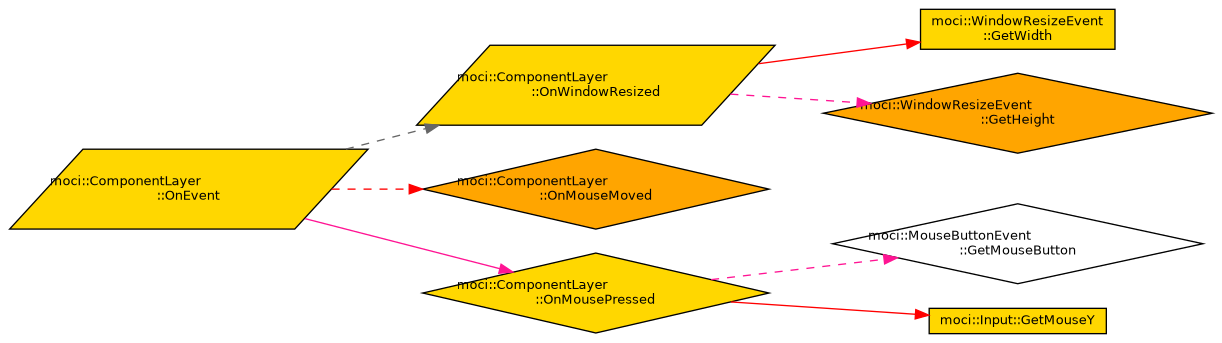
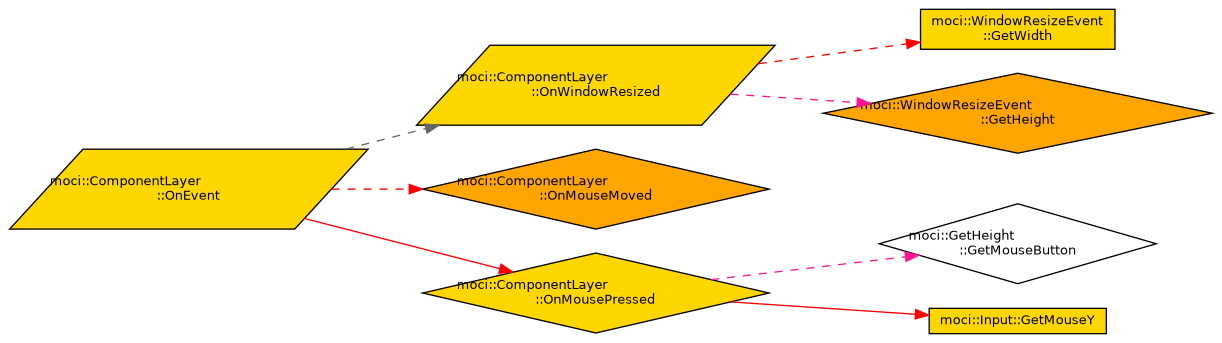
  digraph {
    rankdir=LR
    node [color=black fillcolor=gold fontname=Helvetica fontsize=10 shape=diamond style=filled]
    edge [color=red fontname=Helvetica fontsize=10 labelfontname=Helvetica labelfontsize=10 style=dashed]
    n1 [fontcolor=black height=0.2 label="moci::ComponentLayer\l::OnEvent" shape=parallelogram width=0.4]
    n2 [height=0.2 label="moci::ComponentLayer\l::OnWindowResized" shape=parallelogram width=0.4]
    n3 [fillcolor=orange height=0.2 label="moci::ComponentLayer\l::OnMouseMoved" width=0.4]
    n4 [height=0.2 label="moci::ComponentLayer\l::OnMousePressed" width=0.4]
    n5 [height=0.2 label="moci::WindowResizeEvent\l::GetWidth" shape=box width=0.4]
    n6 [fillcolor=orange height=0.2 label="moci::WindowResizeEvent\l::GetHeight" width=0.4]
-   n7 [fillcolor=white height=0.2 label="moci::MouseButtonEvent\l::GetMouseButton" width=0.4]
+   n7 [fillcolor=white height=0.2 label="moci::GetHeight\l::GetMouseButton" width=0.4]
    n8 [height=0.2 label="moci::Input::GetMouseY" shape=box width=0.4]
    n1 -> n2 [color=gray40]
    n1 -> n3
-   n1 -> n4 [color=deeppink style=solid]
-   n2 -> n5 [style=solid]
+   n1 -> n4 [style=solid]
+   n2 -> n5
    n2 -> n6 [color=deeppink]
    n4 -> n7 [color=deeppink]
    n4 -> n8 [style=solid]
  }
